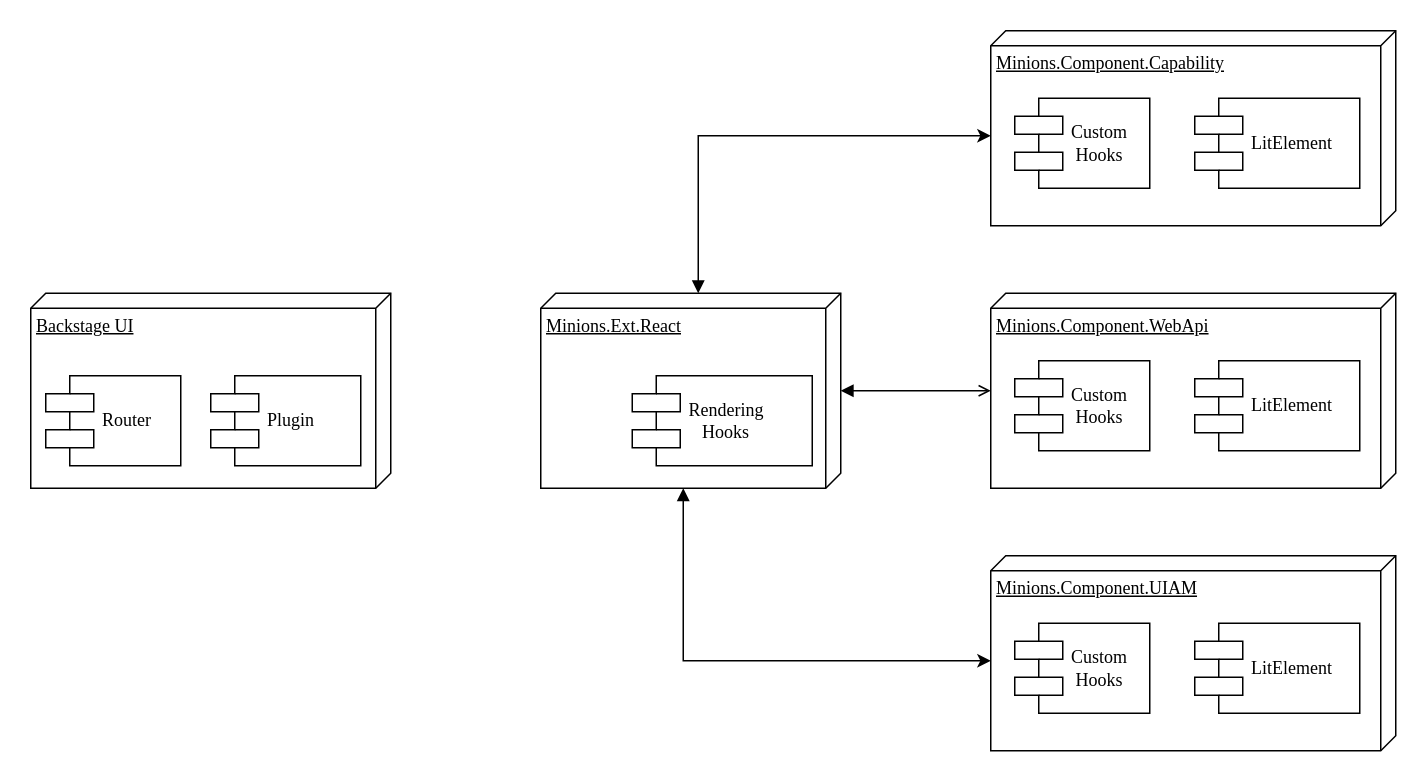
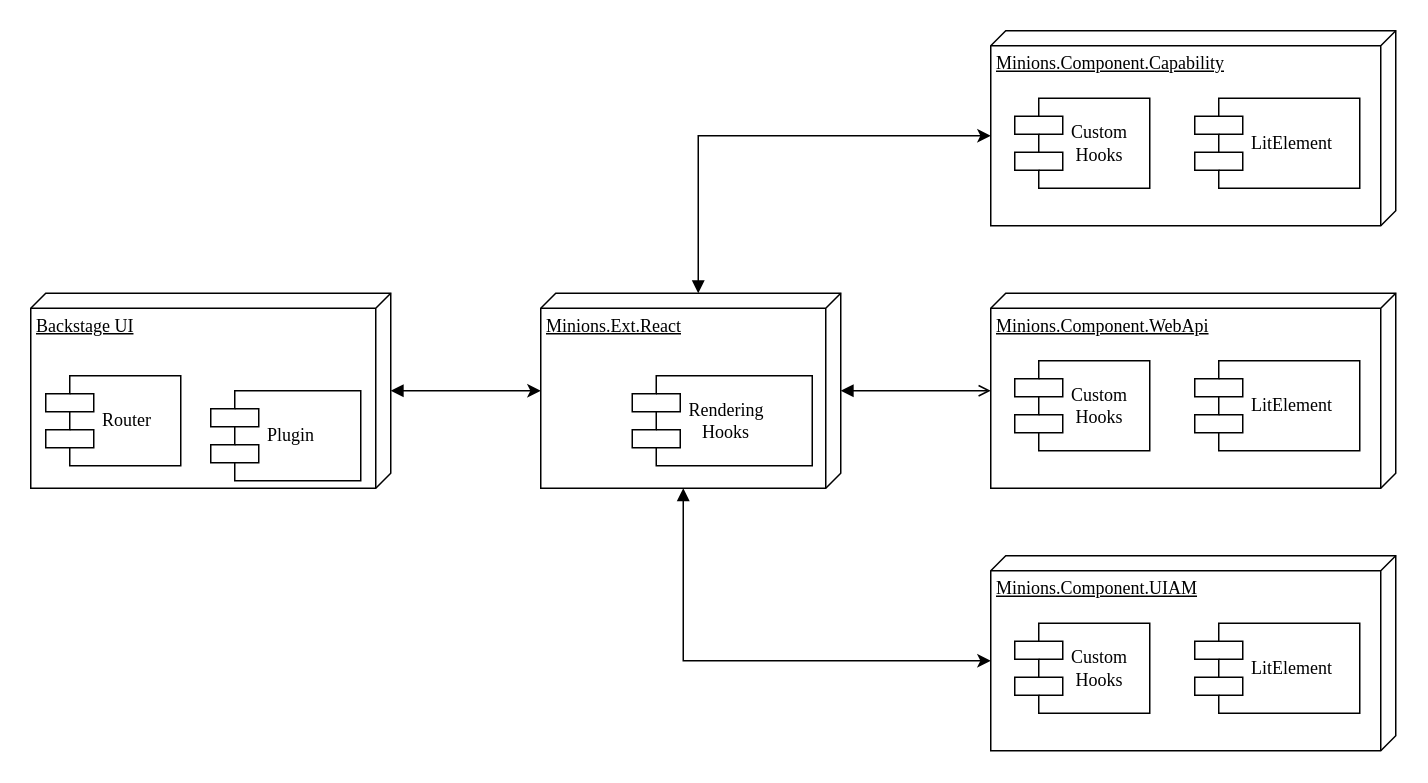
  <mxCell id="0" />
  <mxCell id="1" parent="0" />
+ <mxCell id="2" value="" style="edgeStyle=orthogonalEdgeStyle;rounded=0;orthogonalLoop=1;jettySize=auto;html=1;startArrow=block;" edge="1" parent="1" source="3" target="7"><mxGeometry relative="1" as="geometry" /></mxCell>
  <mxCell id="3" value="Backstage UI" style="verticalAlign=top;align=left;spacingTop=8;spacingLeft=2;spacingRight=12;shape=cube;size=10;direction=south;fontStyle=4;html=1;rounded=0;shadow=0;comic=0;labelBackgroundColor=none;strokeWidth=1;fontFamily=Verdana;fontSize=12" vertex="1" parent="1"><mxGeometry x="20" y="195" width="240" height="130" as="geometry" /></mxCell>
  <mxCell id="4" value="" style="edgeStyle=orthogonalEdgeStyle;rounded=0;orthogonalLoop=1;jettySize=auto;html=1;startArrow=block;endArrow=open;" edge="1" parent="1" source="7" target="11"><mxGeometry relative="1" as="geometry" /></mxCell>
  <mxCell id="5" value="" style="edgeStyle=orthogonalEdgeStyle;rounded=0;orthogonalLoop=1;jettySize=auto;html=1;entryX=0;entryY=0;entryDx=70;entryDy=270;entryPerimeter=0;exitX=0;exitY=0;exitDx=0;exitDy=95;exitPerimeter=0;startArrow=block;" edge="1" parent="1" source="7" target="10"><mxGeometry relative="1" as="geometry" /></mxCell>
  <mxCell id="6" value="" style="edgeStyle=orthogonalEdgeStyle;rounded=0;orthogonalLoop=1;jettySize=auto;html=1;entryX=0;entryY=0;entryDx=70;entryDy=270;entryPerimeter=0;exitX=0;exitY=0;exitDx=130;exitDy=105;exitPerimeter=0;startArrow=block;" edge="1" parent="1" source="7" target="12"><mxGeometry relative="1" as="geometry" /></mxCell>
  <mxCell id="7" value="Minions.Ext.React" style="verticalAlign=top;align=left;spacingTop=8;spacingLeft=2;spacingRight=12;shape=cube;size=10;direction=south;fontStyle=4;html=1;rounded=0;shadow=0;comic=0;labelBackgroundColor=none;strokeWidth=1;fontFamily=Verdana;fontSize=12" vertex="1" parent="1"><mxGeometry x="360" y="195" width="200" height="130" as="geometry" /></mxCell>
  <mxCell id="8" value="Router" style="shape=component;align=left;spacingLeft=36;rounded=0;shadow=0;comic=0;labelBackgroundColor=none;strokeWidth=1;fontFamily=Verdana;fontSize=12;html=1;" vertex="1" parent="1"><mxGeometry x="30" y="250" width="90" height="60" as="geometry" /></mxCell>
  <mxCell id="9" value="Rendering&lt;br&gt;&amp;nbsp; &amp;nbsp;Hooks" style="shape=component;align=left;spacingLeft=36;rounded=0;shadow=0;comic=0;labelBackgroundColor=none;strokeWidth=1;fontFamily=Verdana;fontSize=12;html=1;" vertex="1" parent="1"><mxGeometry x="421" y="250" width="120" height="60" as="geometry" /></mxCell>
  <mxCell id="10" value="Minions.Component.Capability" style="verticalAlign=top;align=left;spacingTop=8;spacingLeft=2;spacingRight=12;shape=cube;size=10;direction=south;fontStyle=4;html=1;rounded=0;shadow=0;comic=0;labelBackgroundColor=none;strokeWidth=1;fontFamily=Verdana;fontSize=12" vertex="1" parent="1"><mxGeometry x="660" y="20" width="270" height="130" as="geometry" /></mxCell>
  <mxCell id="11" value="Minions.Component.WebApi" style="verticalAlign=top;align=left;spacingTop=8;spacingLeft=2;spacingRight=12;shape=cube;size=10;direction=south;fontStyle=4;html=1;rounded=0;shadow=0;comic=0;labelBackgroundColor=none;strokeWidth=1;fontFamily=Verdana;fontSize=12" vertex="1" parent="1"><mxGeometry x="660" y="195" width="270" height="130" as="geometry" /></mxCell>
  <mxCell id="12" value="Minions.Component.UIAM" style="verticalAlign=top;align=left;spacingTop=8;spacingLeft=2;spacingRight=12;shape=cube;size=10;direction=south;fontStyle=4;html=1;rounded=0;shadow=0;comic=0;labelBackgroundColor=none;strokeWidth=1;fontFamily=Verdana;fontSize=12" vertex="1" parent="1"><mxGeometry x="660" y="370" width="270" height="130" as="geometry" /></mxCell>
  <mxCell id="13" value="Custom&lt;br&gt;&amp;nbsp;Hooks" style="shape=component;align=left;spacingLeft=36;rounded=0;shadow=0;comic=0;labelBackgroundColor=none;strokeWidth=1;fontFamily=Verdana;fontSize=12;html=1;" vertex="1" parent="1"><mxGeometry x="676" y="65" width="90" height="60" as="geometry" /></mxCell>
  <mxCell id="14" value="LitElement" style="shape=component;align=left;spacingLeft=36;rounded=0;shadow=0;comic=0;labelBackgroundColor=none;strokeWidth=1;fontFamily=Verdana;fontSize=12;html=1;" vertex="1" parent="1"><mxGeometry x="796" y="65" width="110" height="60" as="geometry" /></mxCell>
  <mxCell id="15" value="Custom&lt;br&gt;&amp;nbsp;Hooks" style="shape=component;align=left;spacingLeft=36;rounded=0;shadow=0;comic=0;labelBackgroundColor=none;strokeWidth=1;fontFamily=Verdana;fontSize=12;html=1;" vertex="1" parent="1"><mxGeometry x="676" y="240" width="90" height="60" as="geometry" /></mxCell>
  <mxCell id="16" value="LitElement" style="shape=component;align=left;spacingLeft=36;rounded=0;shadow=0;comic=0;labelBackgroundColor=none;strokeWidth=1;fontFamily=Verdana;fontSize=12;html=1;" vertex="1" parent="1"><mxGeometry x="796" y="240" width="110" height="60" as="geometry" /></mxCell>
  <mxCell id="17" value="Custom&lt;br&gt;&amp;nbsp;Hooks" style="shape=component;align=left;spacingLeft=36;rounded=0;shadow=0;comic=0;labelBackgroundColor=none;strokeWidth=1;fontFamily=Verdana;fontSize=12;html=1;" vertex="1" parent="1"><mxGeometry x="676" y="415" width="90" height="60" as="geometry" /></mxCell>
  <mxCell id="18" value="LitElement" style="shape=component;align=left;spacingLeft=36;rounded=0;shadow=0;comic=0;labelBackgroundColor=none;strokeWidth=1;fontFamily=Verdana;fontSize=12;html=1;" vertex="1" parent="1"><mxGeometry x="796" y="415" width="110" height="60" as="geometry" /></mxCell>
- <mxCell id="19" value="Plugin" style="shape=component;align=left;spacingLeft=36;rounded=0;shadow=0;comic=0;labelBackgroundColor=none;strokeWidth=1;fontFamily=Verdana;fontSize=12;html=1;" vertex="1" parent="1"><mxGeometry x="140" y="250" width="100" height="60" as="geometry" /></mxCell>
+ <mxCell id="19" value="Plugin" style="shape=component;align=left;spacingLeft=36;rounded=0;shadow=0;comic=0;labelBackgroundColor=none;strokeWidth=1;fontFamily=Verdana;fontSize=12;html=1;" vertex="1" parent="1"><mxGeometry x="140" y="260" width="100" height="60" as="geometry" /></mxCell>
